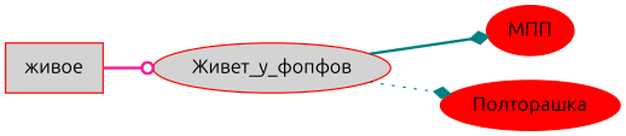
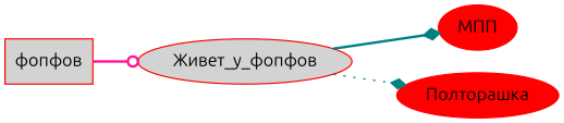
  digraph {
    rankdir=LR
    fontname=Ubuntu
    node [color=red fillcolor=lightgrey fontsize=14 style=filled fontname=Ubuntu]
    edge [color=teal style=bold arrowhead=diamond fontname=Ubuntu]
-   "живое" [shape=rectangle]
+   "живое" [shape=rectangle label="фопфов"]
    "Живет_у_фопфов"
    "МПП" [fillcolor=red]
    "Полторашка" [fillcolor=red]
    "живое" -> "Живет_у_фопфов" [color=deeppink arrowhead=odot]
    "Живет_у_фопфов" -> "МПП"
    "Живет_у_фопфов" -> "Полторашка" [style=dotted]
  }
